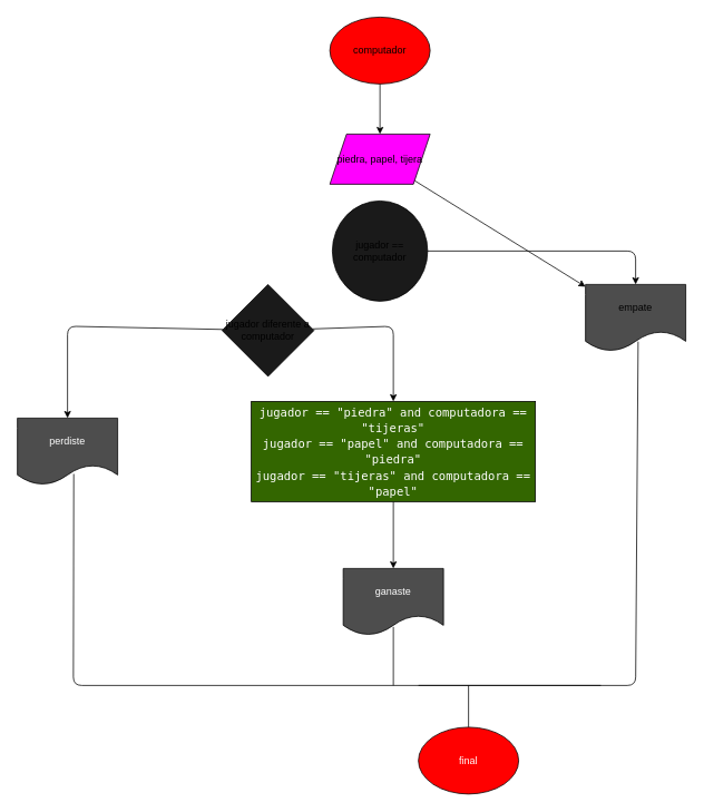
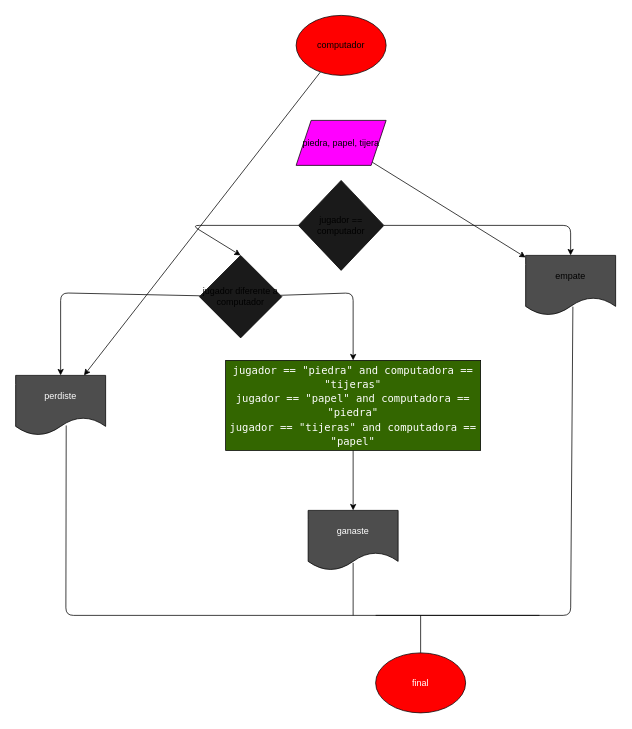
  <mxCell id="0" />
  <mxCell id="1" parent="0" />
- <mxCell id="2" value="" style="edgeStyle=none;html=1;fontColor=#FFFFFF;" edge="1" parent="1" source="3" target="5"><mxGeometry relative="1" as="geometry" /></mxCell>
+ <mxCell id="2" value="" style="edgeStyle=none;html=1;fontColor=#FFFFFF;" edge="1" parent="1" source="3" target="15"><mxGeometry relative="1" as="geometry" /></mxCell>
  <mxCell id="3" value="computador" style="ellipse;whiteSpace=wrap;html=1;fillColor=#FF0000;" vertex="1" parent="1"><mxGeometry x="394" y="20" width="120" height="80" as="geometry" /></mxCell>
  <mxCell id="4" value="" style="edgeStyle=none;html=1;fontColor=#FFFFFF;" edge="1" parent="1" source="5" target="9"><mxGeometry relative="1" as="geometry" /></mxCell>
  <mxCell id="5" value="piedra, papel, tijera" style="shape=parallelogram;perimeter=parallelogramPerimeter;whiteSpace=wrap;html=1;fixedSize=1;fillColor=#FF00FF;" vertex="1" parent="1"><mxGeometry x="394" y="160" width="120" height="60" as="geometry" /></mxCell>
  <mxCell id="6" style="edgeStyle=none;html=1;entryX=0.5;entryY=0;entryDx=0;entryDy=0;fontColor=#FFFFFF;" edge="1" parent="1" source="8" target="9"><mxGeometry relative="1" as="geometry"><Array as="points"><mxPoint x="760" y="300" /></Array></mxGeometry></mxCell>
- <mxCell id="8" value="jugador == computador" style="ellipse;whiteSpace=wrap;html=1;fillColor=#1A1A1A;" vertex="1" parent="1"><mxGeometry x="397" y="240" width="114" height="120" as="geometry" /></mxCell>
+ <mxCell id="7" style="edgeStyle=none;html=1;entryX=0.5;entryY=0;entryDx=0;entryDy=0;fontColor=#FFFFFF;" edge="1" parent="1" source="8" target="12"><mxGeometry relative="1" as="geometry"><Array as="points"><mxPoint x="255" y="300" /></Array></mxGeometry></mxCell>
+ <mxCell id="8" value="jugador == computador" style="rhombus;whiteSpace=wrap;html=1;fillColor=#1A1A1A;" vertex="1" parent="1"><mxGeometry x="397" y="240" width="114" height="120" as="geometry" /></mxCell>
  <mxCell id="9" value="empate" style="shape=document;whiteSpace=wrap;html=1;boundedLbl=1;fillColor=#4D4D4D;" vertex="1" parent="1"><mxGeometry x="700" y="340" width="120" height="80" as="geometry" /></mxCell>
  <mxCell id="10" style="edgeStyle=none;html=1;entryX=0.5;entryY=0;entryDx=0;entryDy=0;fontColor=#FFFFFF;" edge="1" parent="1" source="12" target="14"><mxGeometry relative="1" as="geometry"><Array as="points"><mxPoint x="470" y="390" /></Array></mxGeometry></mxCell>
  <mxCell id="11" style="edgeStyle=none;html=1;entryX=0.5;entryY=0;entryDx=0;entryDy=0;fontColor=#FFFFFF;" edge="1" parent="1" source="12" target="15"><mxGeometry relative="1" as="geometry"><Array as="points"><mxPoint x="80" y="390" /></Array></mxGeometry></mxCell>
  <mxCell id="12" value="jugador diferente a computador" style="rhombus;whiteSpace=wrap;html=1;fillColor=#1A1A1A;" vertex="1" parent="1"><mxGeometry x="265" y="340" width="110" height="110" as="geometry" /></mxCell>
  <mxCell id="13" style="edgeStyle=none;html=1;entryX=0.5;entryY=0;entryDx=0;entryDy=0;fontColor=#FFFFFF;" edge="1" parent="1" source="14" target="16"><mxGeometry relative="1" as="geometry" /></mxCell>
  <mxCell id="14" value="&lt;div style=&quot;font-family: &amp;quot;Droid Sans Mono&amp;quot;, &amp;quot;monospace&amp;quot;, monospace; font-size: 14px; line-height: 19px;&quot;&gt;&lt;div style=&quot;&quot;&gt;&lt;font style=&quot;&quot; color=&quot;#ffffff&quot;&gt;jugador == &quot;piedra&quot; and computadora == &quot;tijeras&quot;&lt;/font&gt;&lt;/div&gt;&lt;div style=&quot;&quot;&gt;&lt;font color=&quot;#ffffff&quot;&gt;jugador == &quot;papel&quot; and computadora == &quot;piedra&quot;&lt;/font&gt;&lt;/div&gt;&lt;div style=&quot;&quot;&gt;&lt;font style=&quot;&quot; color=&quot;#ffffff&quot;&gt;jugador == &quot;tijeras&quot; and computadora == &quot;papel&quot;&lt;/font&gt;&lt;/div&gt;&lt;/div&gt;" style="rounded=0;whiteSpace=wrap;html=1;fillColor=#336600;" vertex="1" parent="1"><mxGeometry x="300" y="480" width="340" height="120" as="geometry" /></mxCell>
  <mxCell id="15" value="perdiste" style="shape=document;whiteSpace=wrap;html=1;boundedLbl=1;labelBackgroundColor=none;fontColor=#FFFFFF;fillColor=#4D4D4D;" vertex="1" parent="1"><mxGeometry x="20" y="500" width="120" height="80" as="geometry" /></mxCell>
  <mxCell id="16" value="ganaste" style="shape=document;whiteSpace=wrap;html=1;boundedLbl=1;labelBackgroundColor=none;fontColor=#FFFFFF;fillColor=#4D4D4D;" vertex="1" parent="1"><mxGeometry x="410" y="680" width="120" height="80" as="geometry" /></mxCell>
  <mxCell id="17" value="final" style="ellipse;whiteSpace=wrap;html=1;labelBackgroundColor=none;fontColor=#FFFFFF;fillColor=#FF0000;" vertex="1" parent="1"><mxGeometry x="500" y="870" width="120" height="80" as="geometry" /></mxCell>
  <mxCell id="18" value="" style="endArrow=none;html=1;fontColor=#FFFFFF;exitX=0.562;exitY=0.835;exitDx=0;exitDy=0;exitPerimeter=0;" edge="1" parent="1" source="15"><mxGeometry width="50" height="50" relative="1" as="geometry"><mxPoint x="200" y="640" as="sourcePoint" /><mxPoint x="718.4" y="820" as="targetPoint" /><Array as="points"><mxPoint x="87" y="820" /></Array></mxGeometry></mxCell>
  <mxCell id="19" value="" style="endArrow=none;html=1;fontColor=#FFFFFF;entryX=0.525;entryY=0.855;entryDx=0;entryDy=0;entryPerimeter=0;" edge="1" parent="1" target="9"><mxGeometry width="50" height="50" relative="1" as="geometry"><mxPoint x="500" y="820" as="sourcePoint" /><mxPoint x="640" y="530" as="targetPoint" /><Array as="points"><mxPoint x="760" y="820" /></Array></mxGeometry></mxCell>
  <mxCell id="20" value="" style="endArrow=none;html=1;fontColor=#FFFFFF;exitX=0.5;exitY=0;exitDx=0;exitDy=0;" edge="1" parent="1" source="17"><mxGeometry width="50" height="50" relative="1" as="geometry"><mxPoint x="590" y="780" as="sourcePoint" /><mxPoint x="560" y="820" as="targetPoint" /></mxGeometry></mxCell>
  <mxCell id="21" value="" style="endArrow=none;html=1;fontColor=#FFFFFF;entryX=0.5;entryY=0.875;entryDx=0;entryDy=0;entryPerimeter=0;" edge="1" parent="1" target="16"><mxGeometry width="50" height="50" relative="1" as="geometry"><mxPoint x="470" y="820" as="sourcePoint" /><mxPoint x="640" y="730" as="targetPoint" /></mxGeometry></mxCell>
